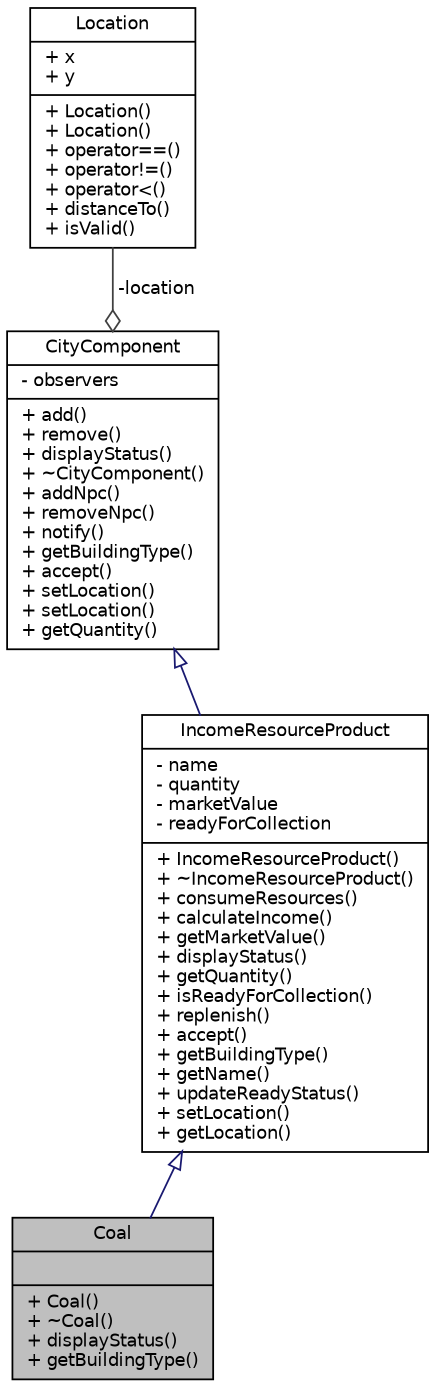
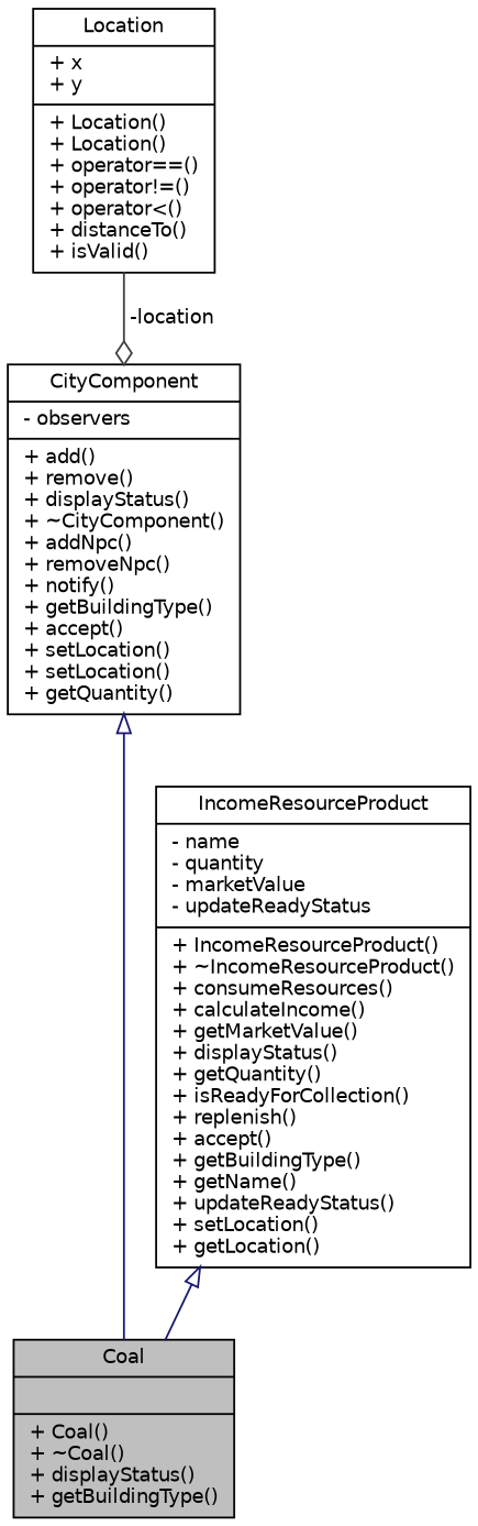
  digraph {
    node [color=black fillcolor=white fontname=Helvetica fontsize=10 shape=record style=filled]
    edge [arrowtail=onormal color=midnightblue dir=back fontname=Helvetica fontsize=10 labelfontname=Helvetica labelfontsize=10 style=solid]
    n1 [fillcolor=grey75 fontcolor=black height=0.2 label="{Coal\n||+ Coal()\l+ ~Coal()\l+ displayStatus()\l+ getBuildingType()\l}" width=0.4]
-   n2 [height=0.2 label="{IncomeResourceProduct\n|- name\l- quantity\l- marketValue\l- readyForCollection\l|+ IncomeResourceProduct()\l+ ~IncomeResourceProduct()\l+ consumeResources()\l+ calculateIncome()\l+ getMarketValue()\l+ displayStatus()\l+ getQuantity()\l+ isReadyForCollection()\l+ replenish()\l+ accept()\l+ getBuildingType()\l+ getName()\l+ updateReadyStatus()\l+ setLocation()\l+ getLocation()\l}" width=0.4]
+   n2 [height=0.2 label="{IncomeResourceProduct\n|- name\l- quantity\l- marketValue\l- updateReadyStatus\l|+ IncomeResourceProduct()\l+ ~IncomeResourceProduct()\l+ consumeResources()\l+ calculateIncome()\l+ getMarketValue()\l+ displayStatus()\l+ getQuantity()\l+ isReadyForCollection()\l+ replenish()\l+ accept()\l+ getBuildingType()\l+ getName()\l+ updateReadyStatus()\l+ setLocation()\l+ getLocation()\l}" width=0.4]
    n3 [height=0.2 label="{CityComponent\n|- observers\l|+ add()\l+ remove()\l+ displayStatus()\l+ ~CityComponent()\l+ addNpc()\l+ removeNpc()\l+ notify()\l+ getBuildingType()\l+ accept()\l+ setLocation()\l+ setLocation()\l+ getQuantity()\l}" width=0.4]
    n4 [height=0.2 label="{Location\n|+ x\l+ y\l|+ Location()\l+ Location()\l+ operator==()\l+ operator!=()\l+ operator\<()\l+ distanceTo()\l+ isValid()\l}" width=0.4]
    n2 -> n1
-   n3 -> n2
+   n3 -> n1
    n4 -> n3 [arrowhead=odiamond color=grey25 label=" -location" arrowtail="" dir=""]
  }
